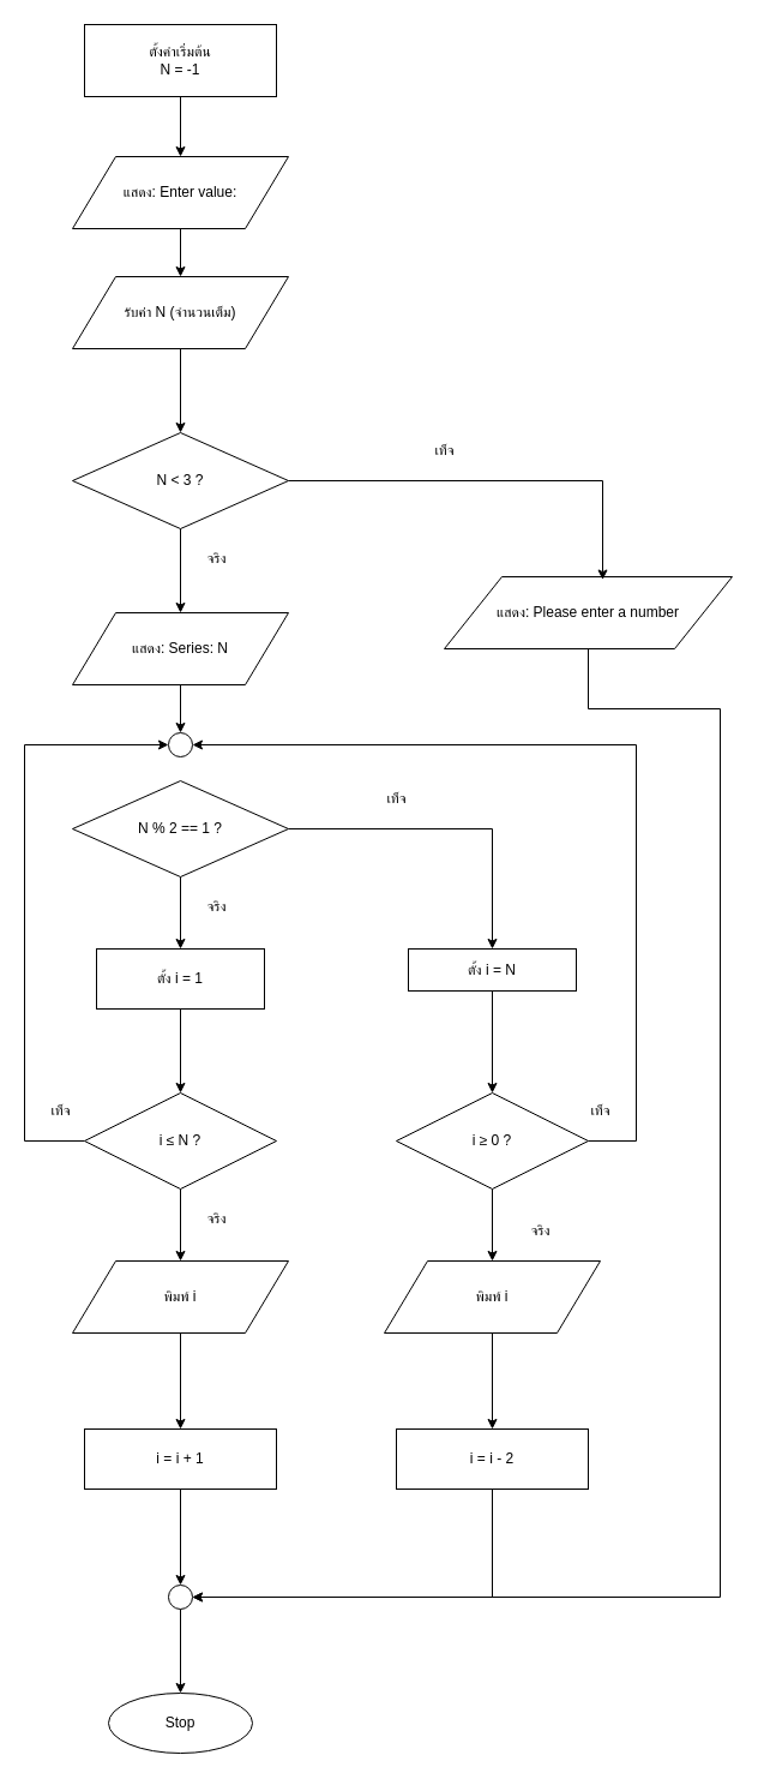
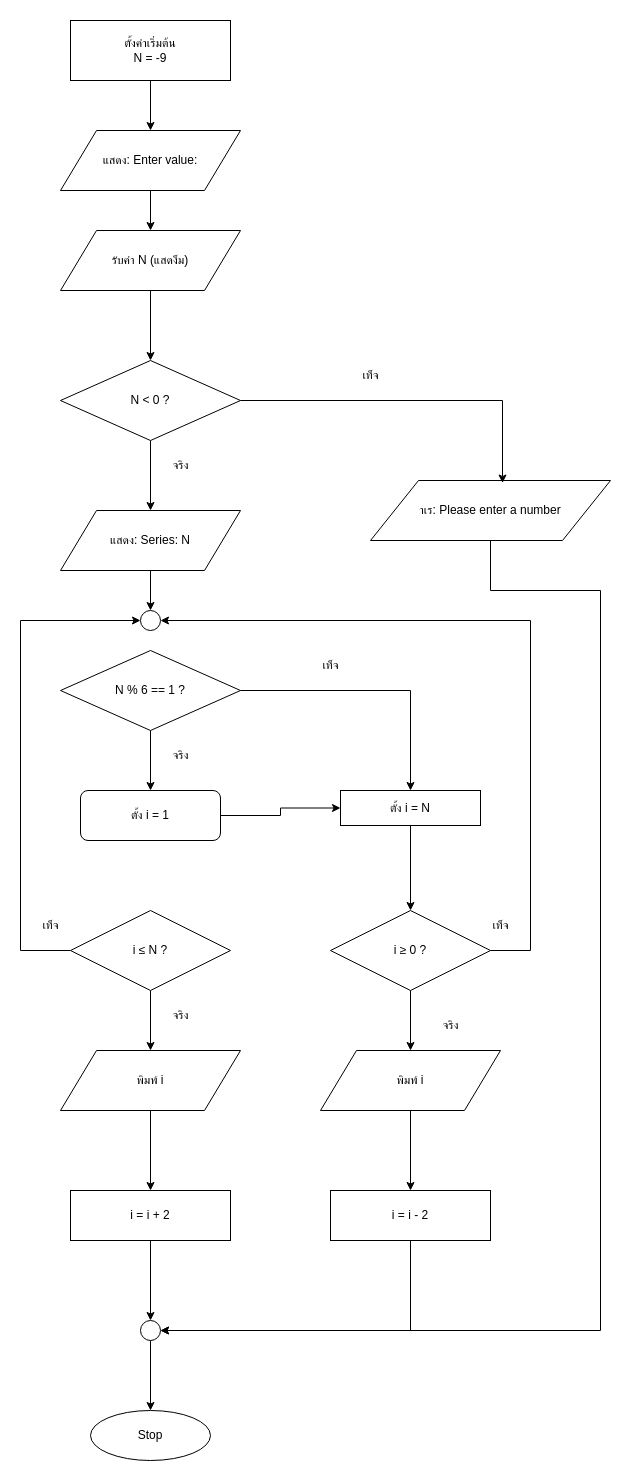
  <mxCell id="0" />
  <mxCell id="1" parent="0" />
  <mxCell id="2" style="edgeStyle=orthogonalEdgeStyle;rounded=0;orthogonalLoop=1;jettySize=auto;html=1;entryX=0.5;entryY=0;entryDx=0;entryDy=0;" edge="1" parent="1" source="3" target="5"><mxGeometry relative="1" as="geometry" /></mxCell>
- <mxCell id="3" value="ตั้งค่าเริ่มต้น&#10;N = -1" style="whiteSpace=wrap;html=1;" vertex="1" parent="1"><mxGeometry x="70" y="20" width="160" height="60" as="geometry" /></mxCell>
+ <mxCell id="3" value="ตั้งค่าเริ่มต้น&#10;N = -9" style="whiteSpace=wrap;html=1;" vertex="1" parent="1"><mxGeometry x="70" y="20" width="160" height="60" as="geometry" /></mxCell>
  <mxCell id="4" style="edgeStyle=orthogonalEdgeStyle;rounded=0;orthogonalLoop=1;jettySize=auto;html=1;entryX=0.5;entryY=0;entryDx=0;entryDy=0;" edge="1" parent="1" source="5" target="7"><mxGeometry relative="1" as="geometry" /></mxCell>
  <mxCell id="5" value="แสดง: Enter value:" style="shape=parallelogram;perimeter=parallelogramPerimeter;whiteSpace=wrap;html=1;" vertex="1" parent="1"><mxGeometry x="60" y="130" width="180" height="60" as="geometry" /></mxCell>
  <mxCell id="6" style="edgeStyle=orthogonalEdgeStyle;rounded=0;orthogonalLoop=1;jettySize=auto;html=1;entryX=0.5;entryY=0;entryDx=0;entryDy=0;" edge="1" parent="1" source="7" target="9"><mxGeometry relative="1" as="geometry" /></mxCell>
- <mxCell id="7" value="รับค่า N (จำนวนเต็ม)" style="shape=parallelogram;perimeter=parallelogramPerimeter;whiteSpace=wrap;html=1;" vertex="1" parent="1"><mxGeometry x="60" y="230" width="180" height="60" as="geometry" /></mxCell>
+ <mxCell id="7" value="รับค่า N (แสดง็ม)" style="shape=parallelogram;perimeter=parallelogramPerimeter;whiteSpace=wrap;html=1;" vertex="1" parent="1"><mxGeometry x="60" y="230" width="180" height="60" as="geometry" /></mxCell>
  <mxCell id="8" style="edgeStyle=orthogonalEdgeStyle;rounded=0;orthogonalLoop=1;jettySize=auto;html=1;entryX=0.5;entryY=0;entryDx=0;entryDy=0;" edge="1" parent="1" source="9" target="14"><mxGeometry relative="1" as="geometry" /></mxCell>
- <mxCell id="9" value="N &lt; 3 ?" style="rhombus;whiteSpace=wrap;html=1;" vertex="1" parent="1"><mxGeometry x="60" y="360" width="180" height="80" as="geometry" /></mxCell>
+ <mxCell id="9" value="N &lt; 0 ?" style="rhombus;whiteSpace=wrap;html=1;" vertex="1" parent="1"><mxGeometry x="60" y="360" width="180" height="80" as="geometry" /></mxCell>
  <mxCell id="10" style="edgeStyle=orthogonalEdgeStyle;rounded=0;orthogonalLoop=1;jettySize=auto;html=1;entryX=1;entryY=0.5;entryDx=0;entryDy=0;exitX=0.5;exitY=1;exitDx=0;exitDy=0;" edge="1" parent="1" source="11" target="38"><mxGeometry relative="1" as="geometry"><Array as="points"><mxPoint x="490" y="590" /><mxPoint x="600" y="590" /><mxPoint x="600" y="1330" /></Array></mxGeometry></mxCell>
- <mxCell id="11" value="แสดง: Please enter a number" style="shape=parallelogram;perimeter=parallelogramPerimeter;whiteSpace=wrap;html=1;" vertex="1" parent="1"><mxGeometry x="370" y="480" width="240" height="60" as="geometry" /></mxCell>
+ <mxCell id="11" value="าเร: Please enter a number" style="shape=parallelogram;perimeter=parallelogramPerimeter;whiteSpace=wrap;html=1;" vertex="1" parent="1"><mxGeometry x="370" y="480" width="240" height="60" as="geometry" /></mxCell>
  <mxCell id="12" value="Stop" style="ellipse;whiteSpace=wrap;html=1;" vertex="1" parent="1"><mxGeometry x="90" y="1410" width="120" height="50" as="geometry" /></mxCell>
  <mxCell id="13" style="edgeStyle=orthogonalEdgeStyle;rounded=0;orthogonalLoop=1;jettySize=auto;html=1;entryX=0.5;entryY=0;entryDx=0;entryDy=0;" edge="1" parent="1" source="14" target="39"><mxGeometry relative="1" as="geometry" /></mxCell>
  <mxCell id="14" value="แสดง: Series: N" style="shape=parallelogram;perimeter=parallelogramPerimeter;whiteSpace=wrap;html=1;" vertex="1" parent="1"><mxGeometry x="60" y="510" width="180" height="60" as="geometry" /></mxCell>
  <mxCell id="15" style="edgeStyle=orthogonalEdgeStyle;rounded=0;orthogonalLoop=1;jettySize=auto;html=1;entryX=0.5;entryY=0;entryDx=0;entryDy=0;" edge="1" parent="1" source="17" target="19"><mxGeometry relative="1" as="geometry" /></mxCell>
  <mxCell id="16" style="edgeStyle=orthogonalEdgeStyle;rounded=0;orthogonalLoop=1;jettySize=auto;html=1;entryX=0.5;entryY=0;entryDx=0;entryDy=0;" edge="1" parent="1" source="17" target="28"><mxGeometry relative="1" as="geometry" /></mxCell>
- <mxCell id="17" value="N % 2 == 1 ?" style="rhombus;whiteSpace=wrap;html=1;" vertex="1" parent="1"><mxGeometry x="60" y="650" width="180" height="80" as="geometry" /></mxCell>
- <mxCell id="18" style="edgeStyle=orthogonalEdgeStyle;rounded=0;orthogonalLoop=1;jettySize=auto;html=1;entryX=0.5;entryY=0;entryDx=0;entryDy=0;" edge="1" parent="1" source="19" target="22"><mxGeometry relative="1" as="geometry" /></mxCell>
- <mxCell id="19" value="ตั้ง i = 1" style="whiteSpace=wrap;html=1;" vertex="1" parent="1"><mxGeometry x="80" y="790" width="140" height="50" as="geometry" /></mxCell>
+ <mxCell id="17" value="N % 6 == 1 ?" style="rhombus;whiteSpace=wrap;html=1;" vertex="1" parent="1"><mxGeometry x="60" y="650" width="180" height="80" as="geometry" /></mxCell>
+ <mxCell id="18" style="edgeStyle=orthogonalEdgeStyle;rounded=0;orthogonalLoop=1;jettySize=auto;html=1;" edge="1" parent="1" source="19" target="28"><mxGeometry relative="1" as="geometry" /></mxCell>
+ <mxCell id="19" value="ตั้ง i = 1" style="whiteSpace=wrap;html=1;rounded=1;" vertex="1" parent="1"><mxGeometry x="80" y="790" width="140" height="50" as="geometry" /></mxCell>
  <mxCell id="20" style="edgeStyle=orthogonalEdgeStyle;rounded=0;orthogonalLoop=1;jettySize=auto;html=1;entryX=0.5;entryY=0;entryDx=0;entryDy=0;" edge="1" parent="1" source="22" target="24"><mxGeometry relative="1" as="geometry" /></mxCell>
  <mxCell id="21" style="edgeStyle=orthogonalEdgeStyle;rounded=0;orthogonalLoop=1;jettySize=auto;html=1;entryX=0;entryY=0.5;entryDx=0;entryDy=0;" edge="1" parent="1" source="22" target="39"><mxGeometry relative="1" as="geometry"><mxPoint x="-10" y="610" as="targetPoint" /><Array as="points"><mxPoint x="20" y="950" /><mxPoint x="20" y="620" /></Array></mxGeometry></mxCell>
  <mxCell id="22" value="i ≤ N ?" style="rhombus;whiteSpace=wrap;html=1;" vertex="1" parent="1"><mxGeometry x="70" y="910" width="160" height="80" as="geometry" /></mxCell>
  <mxCell id="23" style="edgeStyle=orthogonalEdgeStyle;rounded=0;orthogonalLoop=1;jettySize=auto;html=1;entryX=0.5;entryY=0;entryDx=0;entryDy=0;" edge="1" parent="1" source="24" target="26"><mxGeometry relative="1" as="geometry" /></mxCell>
  <mxCell id="24" value="พิมพ์ i" style="shape=parallelogram;perimeter=parallelogramPerimeter;whiteSpace=wrap;html=1;" vertex="1" parent="1"><mxGeometry x="60" y="1050" width="180" height="60" as="geometry" /></mxCell>
  <mxCell id="25" style="edgeStyle=orthogonalEdgeStyle;rounded=0;orthogonalLoop=1;jettySize=auto;html=1;entryX=0.5;entryY=0;entryDx=0;entryDy=0;" edge="1" parent="1" source="26" target="38"><mxGeometry relative="1" as="geometry" /></mxCell>
- <mxCell id="26" value="i = i + 1" style="whiteSpace=wrap;html=1;" vertex="1" parent="1"><mxGeometry x="70" y="1190" width="160" height="50" as="geometry" /></mxCell>
+ <mxCell id="26" value="i = i + 2" style="whiteSpace=wrap;html=1;" vertex="1" parent="1"><mxGeometry x="70" y="1190" width="160" height="50" as="geometry" /></mxCell>
  <mxCell id="27" style="edgeStyle=orthogonalEdgeStyle;rounded=0;orthogonalLoop=1;jettySize=auto;html=1;entryX=0.5;entryY=0;entryDx=0;entryDy=0;" edge="1" parent="1" source="28" target="31"><mxGeometry relative="1" as="geometry" /></mxCell>
  <mxCell id="28" value="ตั้ง i = N" style="whiteSpace=wrap;html=1;" vertex="1" parent="1"><mxGeometry x="340" y="790" width="140" height="35" as="geometry" /></mxCell>
  <mxCell id="29" style="edgeStyle=orthogonalEdgeStyle;rounded=0;orthogonalLoop=1;jettySize=auto;html=1;entryX=0.5;entryY=0;entryDx=0;entryDy=0;" edge="1" parent="1" source="31" target="33"><mxGeometry relative="1" as="geometry" /></mxCell>
  <mxCell id="30" style="edgeStyle=orthogonalEdgeStyle;rounded=0;orthogonalLoop=1;jettySize=auto;html=1;entryX=1;entryY=0.5;entryDx=0;entryDy=0;" edge="1" parent="1" source="31" target="39"><mxGeometry relative="1" as="geometry"><Array as="points"><mxPoint x="530" y="950" /><mxPoint x="530" y="620" /></Array></mxGeometry></mxCell>
  <mxCell id="31" value="i ≥ 0 ?" style="rhombus;whiteSpace=wrap;html=1;" vertex="1" parent="1"><mxGeometry x="330" y="910" width="160" height="80" as="geometry" /></mxCell>
  <mxCell id="32" style="edgeStyle=orthogonalEdgeStyle;rounded=0;orthogonalLoop=1;jettySize=auto;html=1;entryX=0.5;entryY=0;entryDx=0;entryDy=0;" edge="1" parent="1" source="33" target="35"><mxGeometry relative="1" as="geometry" /></mxCell>
  <mxCell id="33" value="พิมพ์ i" style="shape=parallelogram;perimeter=parallelogramPerimeter;whiteSpace=wrap;html=1;" vertex="1" parent="1"><mxGeometry x="320" y="1050" width="180" height="60" as="geometry" /></mxCell>
  <mxCell id="34" style="edgeStyle=orthogonalEdgeStyle;rounded=0;orthogonalLoop=1;jettySize=auto;html=1;entryX=1;entryY=0.5;entryDx=0;entryDy=0;exitX=0.5;exitY=1;exitDx=0;exitDy=0;" edge="1" parent="1" source="35" target="38"><mxGeometry relative="1" as="geometry" /></mxCell>
  <mxCell id="35" value="i = i - 2" style="whiteSpace=wrap;html=1;" vertex="1" parent="1"><mxGeometry x="330" y="1190" width="160" height="50" as="geometry" /></mxCell>
  <mxCell id="36" style="edgeStyle=orthogonalEdgeStyle;rounded=0;orthogonalLoop=1;jettySize=auto;html=1;entryX=0.55;entryY=0.042;entryDx=0;entryDy=0;entryPerimeter=0;" edge="1" parent="1" source="9" target="11"><mxGeometry relative="1" as="geometry" /></mxCell>
  <mxCell id="37" style="edgeStyle=orthogonalEdgeStyle;rounded=0;orthogonalLoop=1;jettySize=auto;html=1;entryX=0.5;entryY=0;entryDx=0;entryDy=0;" edge="1" parent="1" source="38" target="12"><mxGeometry relative="1" as="geometry" /></mxCell>
  <mxCell id="38" value="" style="ellipse;whiteSpace=wrap;html=1;aspect=fixed;" vertex="1" parent="1"><mxGeometry x="140" y="1320" width="20" height="20" as="geometry" /></mxCell>
  <mxCell id="39" value="" style="ellipse;whiteSpace=wrap;html=1;aspect=fixed;" vertex="1" parent="1"><mxGeometry x="140" y="610" width="20" height="20" as="geometry" /></mxCell>
  <mxCell id="40" value="จริง" style="text;html=1;align=center;verticalAlign=middle;resizable=0;points=[];autosize=1;strokeColor=none;fillColor=none;" vertex="1" parent="1"><mxGeometry x="160" y="450" width="40" height="30" as="geometry" /></mxCell>
  <mxCell id="41" value="เท็จ" style="text;html=1;align=center;verticalAlign=middle;resizable=0;points=[];autosize=1;strokeColor=none;fillColor=none;" vertex="1" parent="1"><mxGeometry x="350" y="360" width="40" height="30" as="geometry" /></mxCell>
  <mxCell id="42" value="จริง" style="text;html=1;align=center;verticalAlign=middle;resizable=0;points=[];autosize=1;strokeColor=none;fillColor=none;" vertex="1" parent="1"><mxGeometry x="160" y="740" width="40" height="30" as="geometry" /></mxCell>
  <mxCell id="43" value="เท็จ" style="text;html=1;align=center;verticalAlign=middle;resizable=0;points=[];autosize=1;strokeColor=none;fillColor=none;" vertex="1" parent="1"><mxGeometry x="310" y="650" width="40" height="30" as="geometry" /></mxCell>
  <mxCell id="44" value="จริง" style="text;html=1;align=center;verticalAlign=middle;resizable=0;points=[];autosize=1;strokeColor=none;fillColor=none;" vertex="1" parent="1"><mxGeometry x="160" y="1000" width="40" height="30" as="geometry" /></mxCell>
  <mxCell id="45" value="จริง" style="text;html=1;align=center;verticalAlign=middle;resizable=0;points=[];autosize=1;strokeColor=none;fillColor=none;" vertex="1" parent="1"><mxGeometry x="430" y="1010" width="40" height="30" as="geometry" /></mxCell>
  <mxCell id="46" value="เท็จ" style="text;html=1;align=center;verticalAlign=middle;resizable=0;points=[];autosize=1;strokeColor=none;fillColor=none;" vertex="1" parent="1"><mxGeometry x="30" y="910" width="40" height="30" as="geometry" /></mxCell>
  <mxCell id="47" value="เท็จ" style="text;html=1;align=center;verticalAlign=middle;resizable=0;points=[];autosize=1;strokeColor=none;fillColor=none;" vertex="1" parent="1"><mxGeometry x="480" y="910" width="40" height="30" as="geometry" /></mxCell>
